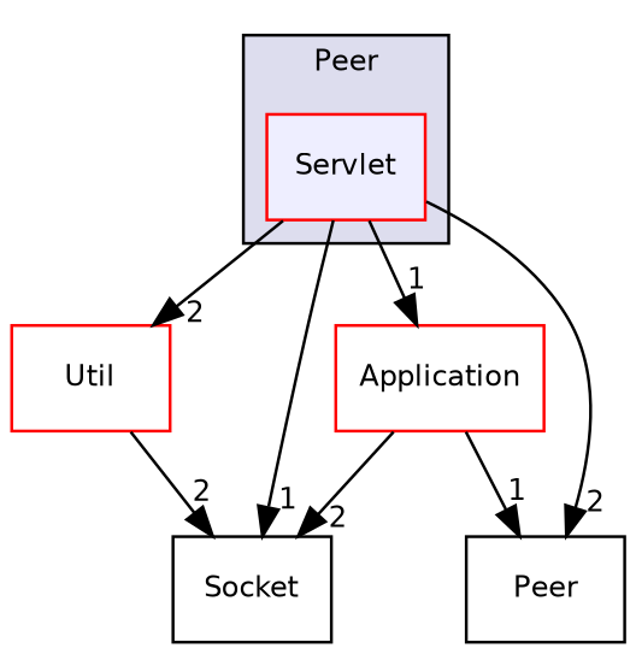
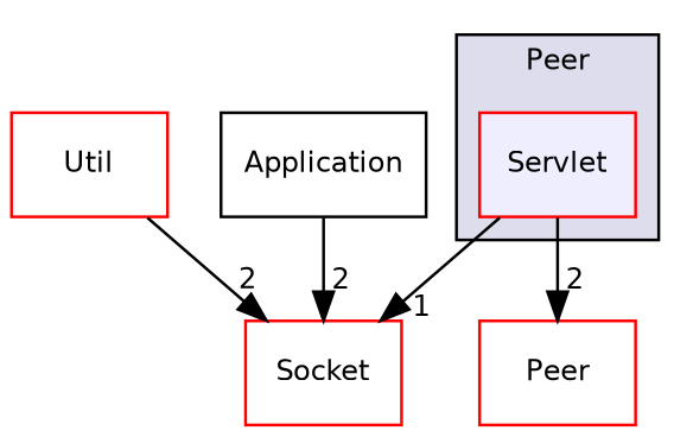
  digraph {
    compound=true
    node [color=red fontname=Helvetica fontsize=10 shape=box style=filled]
    edge [headlabel=2 labeldistance=1.5 labelfontname=Helvetica labelfontsize=10]
    n1 [fillcolor="#eeeeff" label=Servlet pencolor=black]
    n2 [fillcolor=white label=Util]
-   n3 [label=Application style=""]
-   n4 [color=black fillcolor=white label=Socket]
-   n5 [label=Peer color="" style=""]
+   n3 [label=Application color="" style=""]
+   n4 [fillcolor=white label=Socket]
+   n5 [label=Peer style=""]
    subgraph cluster_1 {
      bgcolor="#ddddee"
      fontname=Helvetica
      fontsize=10
      label=Peer
      pencolor=black
      n1
    }
-   n1 -> n2
-   n1 -> n3 [headlabel=1]
    n1 -> n4 [headlabel=1]
    n1 -> n5
    n2 -> n4
    n3 -> n4
-   n3 -> n5 [headlabel=1]
  }
